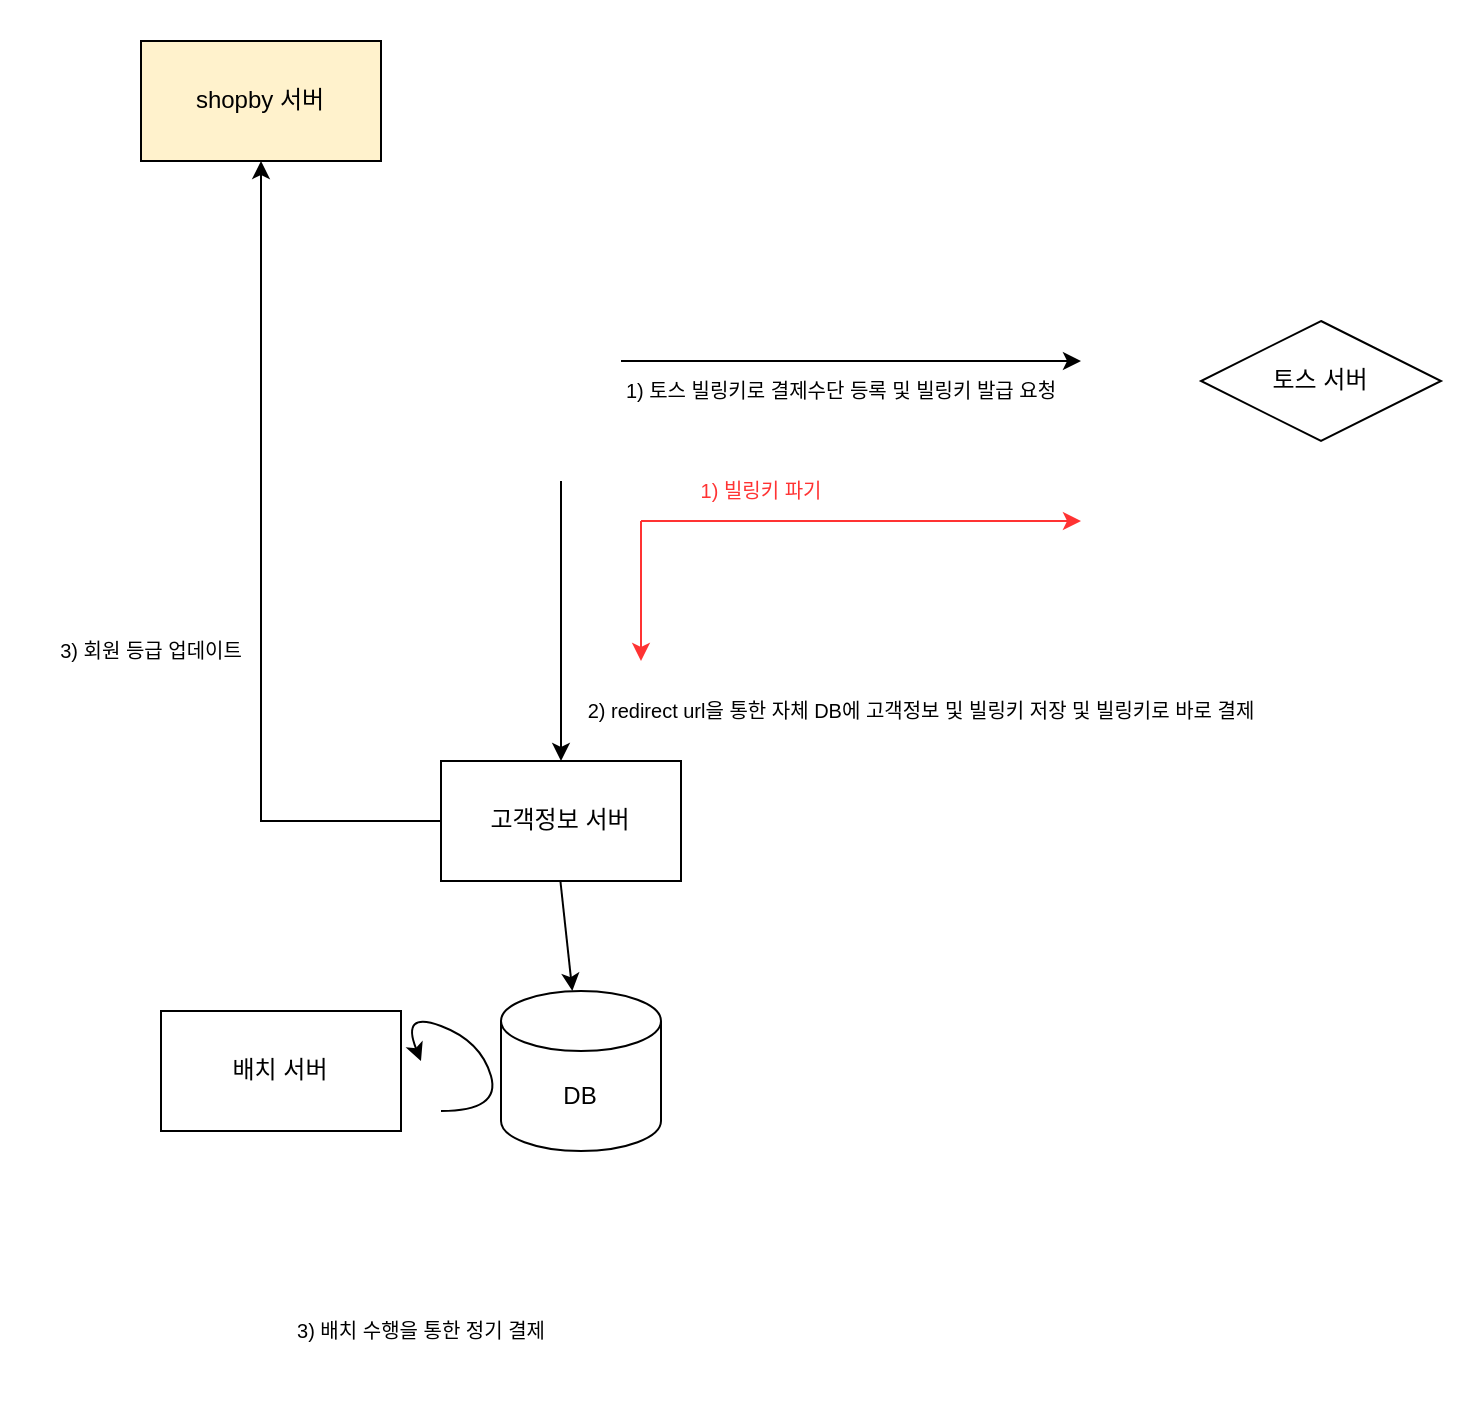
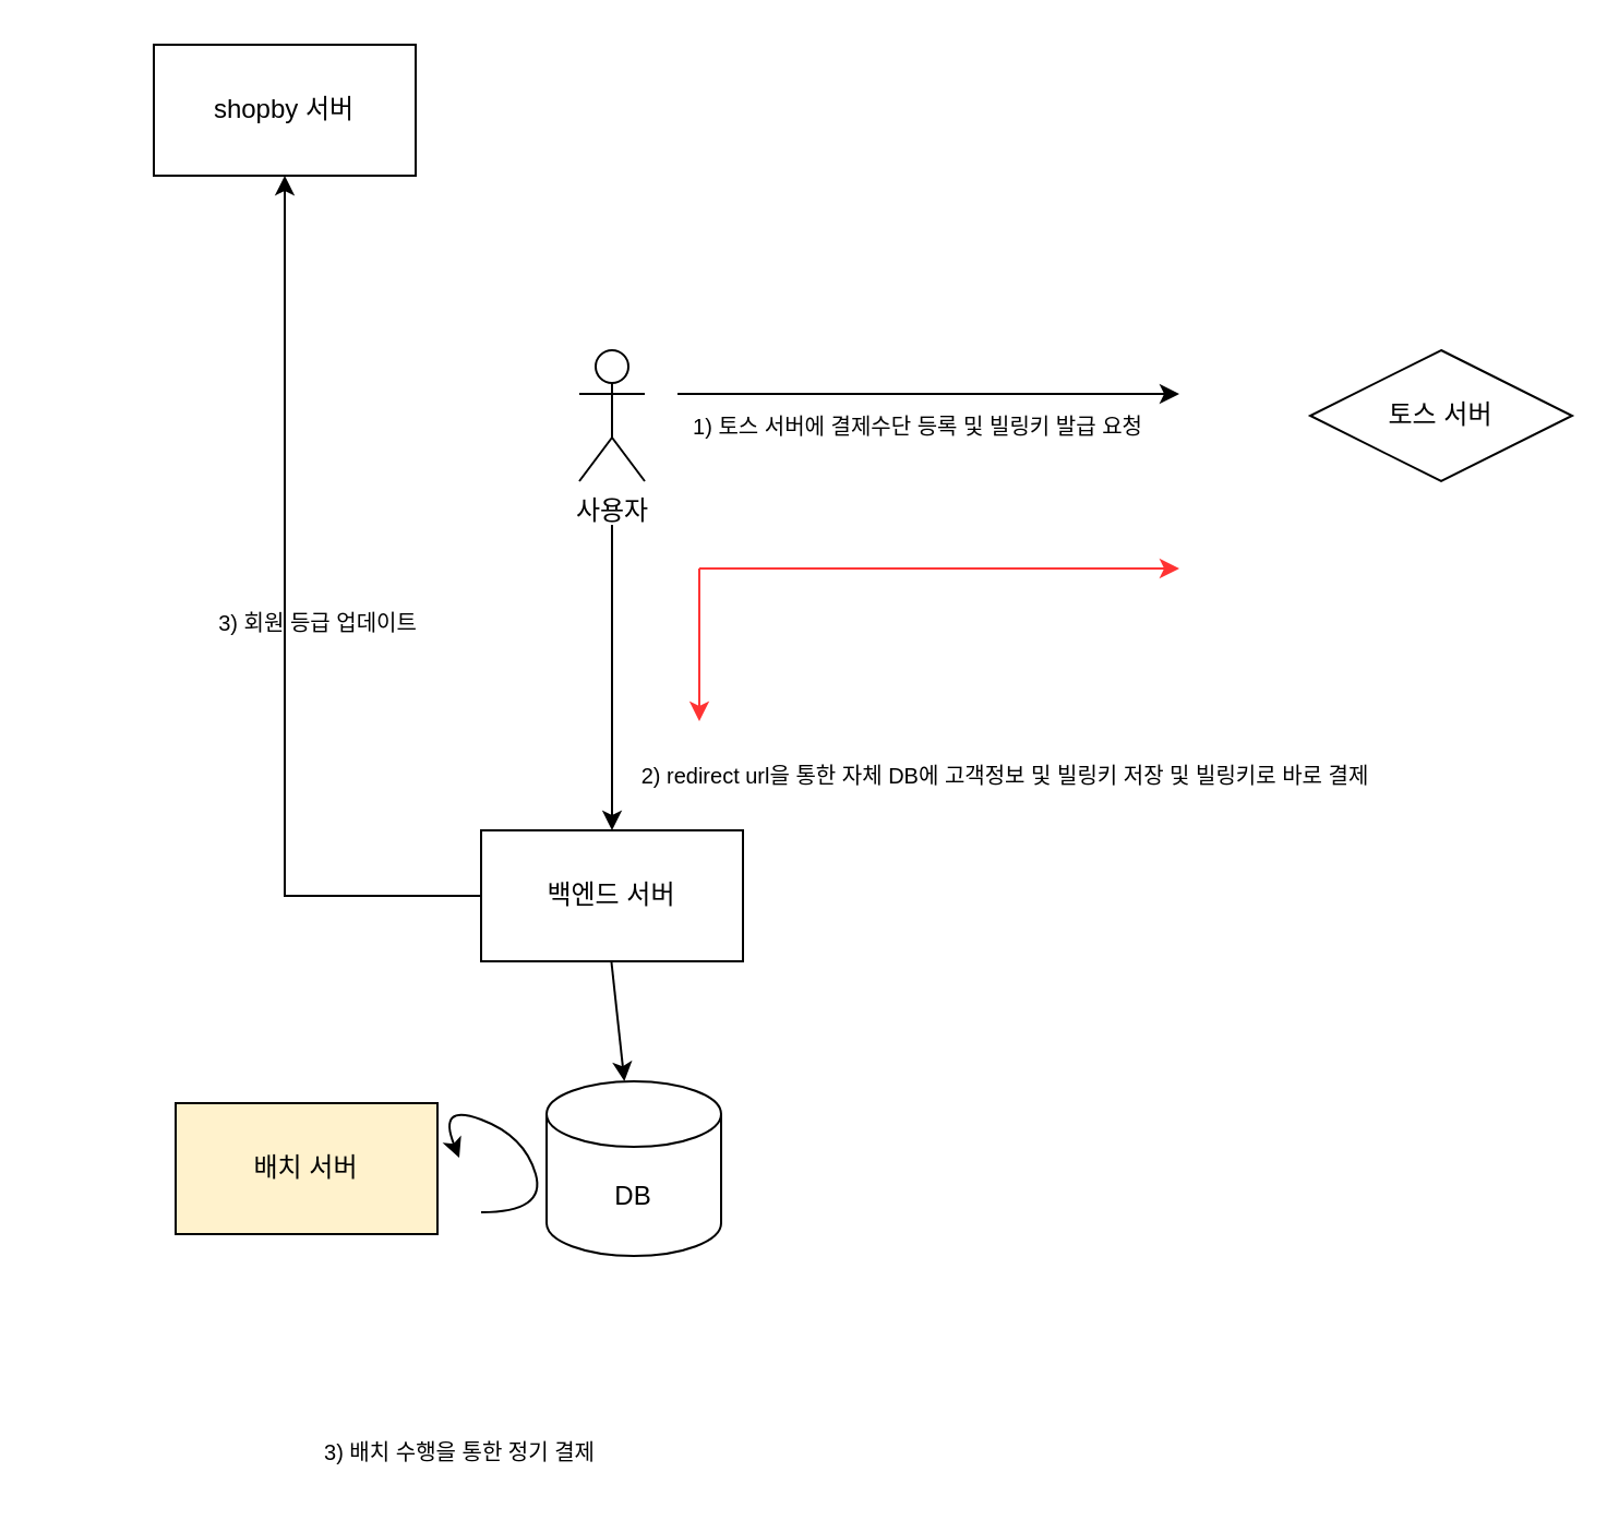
  <mxCell id="0" />
  <mxCell id="1" parent="0" />
- <mxCell id="3" value="shopby 서버" style="rounded=0;whiteSpace=wrap;html=1;fillColor=#fff2cc;" vertex="1" parent="1"><mxGeometry x="70" y="20" width="120" height="60" as="geometry" /></mxCell>
+ <mxCell id="2" value="사용자" style="shape=umlActor;verticalLabelPosition=bottom;verticalAlign=top;html=1;outlineConnect=0;" vertex="1" parent="1"><mxGeometry x="265" y="160" width="30" height="60" as="geometry" /></mxCell>
+ <mxCell id="3" value="shopby 서버" style="rounded=0;whiteSpace=wrap;html=1;" vertex="1" parent="1"><mxGeometry x="70" y="20" width="120" height="60" as="geometry" /></mxCell>
  <mxCell id="4" value="토스 서버" style="rhombus;whiteSpace=wrap;html=1;" vertex="1" parent="1"><mxGeometry x="600" y="160" width="120" height="60" as="geometry" /></mxCell>
- <mxCell id="5" value="고객정보 서버" style="rounded=0;whiteSpace=wrap;html=1;" vertex="1" parent="1"><mxGeometry x="220" y="380" width="120" height="60" as="geometry" /></mxCell>
+ <mxCell id="5" value="백엔드 서버" style="rounded=0;whiteSpace=wrap;html=1;" vertex="1" parent="1"><mxGeometry x="220" y="380" width="120" height="60" as="geometry" /></mxCell>
  <mxCell id="6" value="" style="endArrow=classic;html=1;rounded=0;" edge="1" parent="1"><mxGeometry width="50" height="50" relative="1" as="geometry"><mxPoint x="310" y="180" as="sourcePoint" /><mxPoint x="540" y="180" as="targetPoint" /></mxGeometry></mxCell>
- <mxCell id="7" value="&lt;font style=&quot;font-size: 10px;&quot;&gt;1) 토스 빌링키로 결제수단 등록 및 빌링키 발급 요청&lt;/font&gt;" style="text;html=1;align=center;verticalAlign=middle;resizable=0;points=[];autosize=1;strokeColor=none;fillColor=none;" vertex="1" parent="1"><mxGeometry x="310" y="180" width="220" height="30" as="geometry" /></mxCell>
+ <mxCell id="7" value="&lt;font style=&quot;font-size: 10px;&quot;&gt;1) 토스 서버에 결제수단 등록 및 빌링키 발급 요청&lt;/font&gt;" style="text;html=1;align=center;verticalAlign=middle;resizable=0;points=[];autosize=1;strokeColor=none;fillColor=none;" vertex="1" parent="1"><mxGeometry x="310" y="180" width="220" height="30" as="geometry" /></mxCell>
  <mxCell id="8" value="" style="endArrow=classic;html=1;rounded=0;" edge="1" parent="1"><mxGeometry width="50" height="50" relative="1" as="geometry"><mxPoint x="280" y="240" as="sourcePoint" /><mxPoint x="280" y="380" as="targetPoint" /></mxGeometry></mxCell>
  <mxCell id="9" value="&lt;font style=&quot;font-size: 10px;&quot;&gt;2) redirect url을 통한 자체 DB에 고객정보 및 빌링키 저장 및 빌링키로 바로 결제&lt;/font&gt;" style="text;html=1;align=center;verticalAlign=middle;resizable=0;points=[];autosize=1;strokeColor=none;fillColor=none;" vertex="1" parent="1"><mxGeometry x="290" y="340" width="340" height="30" as="geometry" /></mxCell>
  <mxCell id="10" value="" style="endArrow=classic;html=1;rounded=0;exitX=0;exitY=0.5;exitDx=0;exitDy=0;" edge="1" parent="1" source="5"><mxGeometry width="50" height="50" relative="1" as="geometry"><mxPoint x="150" y="200" as="sourcePoint" /><mxPoint x="130" y="80" as="targetPoint" /><Array as="points"><mxPoint x="130" y="410" /></Array></mxGeometry></mxCell>
- <mxCell id="11" value="&lt;span style=&quot;font-size: 10px;&quot;&gt;3) 회원 등급 업데이트&lt;/span&gt;" style="text;html=1;align=center;verticalAlign=middle;resizable=0;points=[];autosize=1;strokeColor=none;fillColor=none;" vertex="1" parent="1"><mxGeometry x="20" y="310" width="110" height="30" as="geometry" /></mxCell>
- <mxCell id="12" value="배치 서버" style="rounded=0;whiteSpace=wrap;html=1;" vertex="1" parent="1"><mxGeometry x="80" y="505" width="120" height="60" as="geometry" /></mxCell>
+ <mxCell id="11" value="&lt;span style=&quot;font-size: 10px;&quot;&gt;3) 회원 등급 업데이트&lt;/span&gt;" style="text;html=1;align=center;verticalAlign=middle;resizable=0;points=[];autosize=1;strokeColor=none;fillColor=none;" vertex="1" parent="1"><mxGeometry x="90" y="270" width="110" height="30" as="geometry" /></mxCell>
+ <mxCell id="12" value="배치 서버" style="rounded=0;whiteSpace=wrap;html=1;fillColor=#fff2cc;" vertex="1" parent="1"><mxGeometry x="80" y="505" width="120" height="60" as="geometry" /></mxCell>
  <mxCell id="13" value="" style="endArrow=classic;html=1;rounded=0;" edge="1" parent="1" target="14"><mxGeometry width="50" height="50" relative="1" as="geometry"><mxPoint x="279.7" y="440" as="sourcePoint" /><mxPoint x="280" y="510" as="targetPoint" /></mxGeometry></mxCell>
  <mxCell id="14" value="DB" style="shape=cylinder3;whiteSpace=wrap;html=1;boundedLbl=1;backgroundOutline=1;size=15;" vertex="1" parent="1"><mxGeometry x="250" y="495" width="80" height="80" as="geometry" /></mxCell>
  <mxCell id="15" value="" style="curved=1;endArrow=classic;html=1;rounded=0;" edge="1" parent="1"><mxGeometry width="50" height="50" relative="1" as="geometry"><mxPoint x="220" y="555" as="sourcePoint" /><mxPoint x="210" y="530" as="targetPoint" /><Array as="points"><mxPoint x="250" y="555" /><mxPoint x="240" y="520" /><mxPoint x="200" y="505" /></Array></mxGeometry></mxCell>
  <mxCell id="16" value="&lt;span style=&quot;font-size: 10px;&quot;&gt;3) 배치 수행을 통한 정기 결제&lt;/span&gt;" style="text;html=1;align=center;verticalAlign=middle;resizable=0;points=[];autosize=1;strokeColor=none;fillColor=none;" vertex="1" parent="1"><mxGeometry x="140" y="650" width="140" height="30" as="geometry" /></mxCell>
- <mxCell id="17" value="&lt;font color=&quot;#ff3333&quot; style=&quot;font-size: 10px;&quot;&gt;1) 빌링키 파기&lt;/font&gt;" style="text;html=1;align=center;verticalAlign=middle;resizable=0;points=[];autosize=1;strokeColor=none;fillColor=none;" vertex="1" parent="1"><mxGeometry x="340" y="230" width="80" height="30" as="geometry" /></mxCell>
  <mxCell id="18" value="" style="endArrow=classic;html=1;rounded=0;fillColor=#B3FF66;strokeColor=#FF3333;" edge="1" parent="1"><mxGeometry width="50" height="50" relative="1" as="geometry"><mxPoint x="320" y="260" as="sourcePoint" /><mxPoint x="540" y="260" as="targetPoint" /></mxGeometry></mxCell>
  <mxCell id="19" value="" style="endArrow=classic;html=1;rounded=0;fillColor=#B3FF66;strokeColor=#FF3333;" edge="1" parent="1"><mxGeometry width="50" height="50" relative="1" as="geometry"><mxPoint x="320" y="260" as="sourcePoint" /><mxPoint x="320" y="330" as="targetPoint" /></mxGeometry></mxCell>
